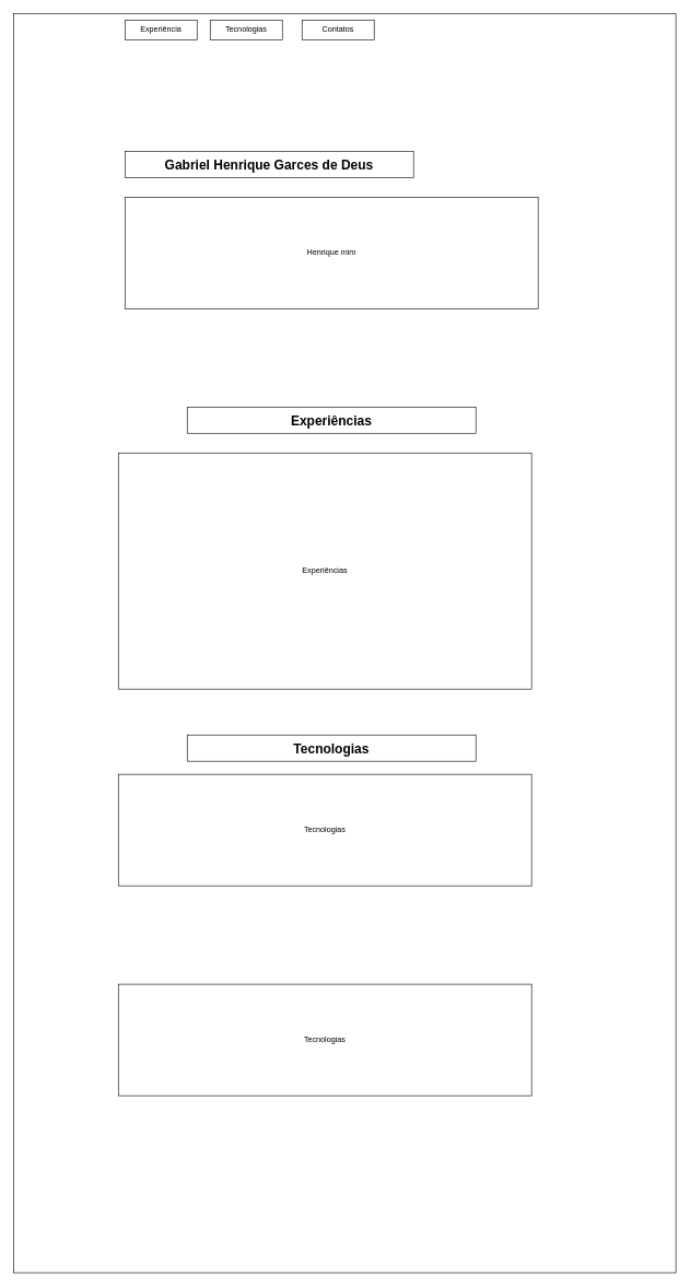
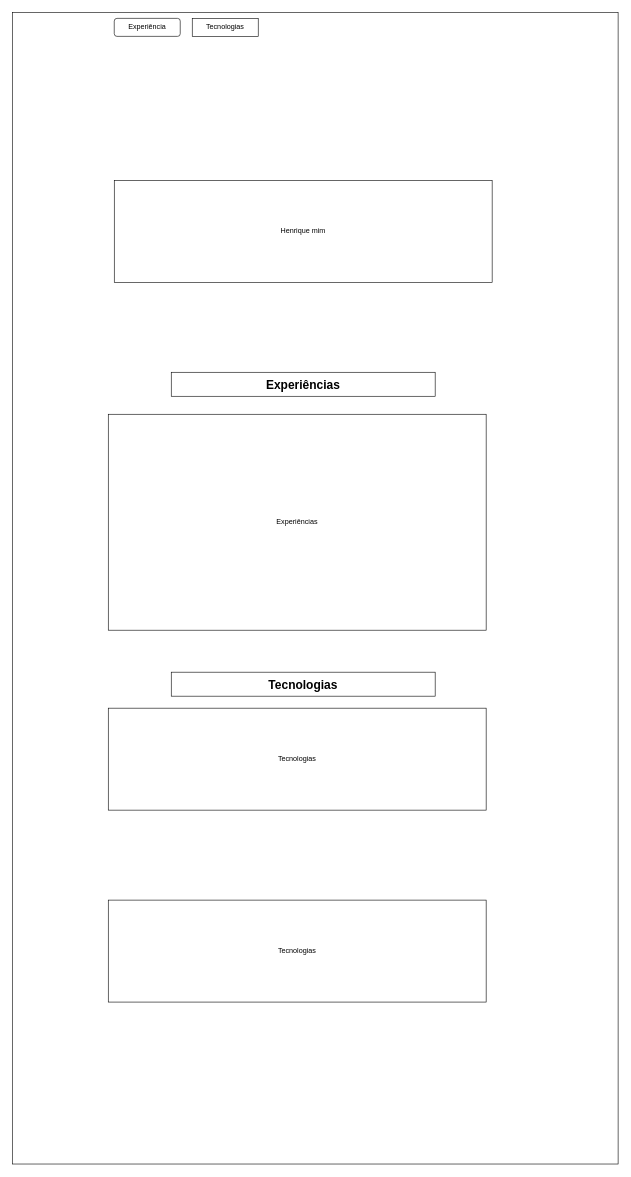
  <mxCell id="0" />
  <mxCell id="1" parent="0" />
  <mxCell id="2" value="" style="rounded=0;whiteSpace=wrap;html=1;" parent="1" vertex="1"><mxGeometry x="20" y="20" width="1010" height="1920" as="geometry" /></mxCell>
- <mxCell id="3" value="&lt;b&gt;&lt;font style=&quot;font-size: 20px;&quot;&gt;Gabriel Henrique Garces de Deus&lt;/font&gt;&lt;/b&gt;" style="rounded=0;whiteSpace=wrap;html=1;" parent="1" vertex="1"><mxGeometry x="190" y="230" width="440" height="40" as="geometry" /></mxCell>
  <mxCell id="4" value="Henrique mim" style="rounded=0;whiteSpace=wrap;html=1;" parent="1" vertex="1"><mxGeometry x="190" y="300" width="630" height="170" as="geometry" /></mxCell>
- <mxCell id="5" value="Experiência" style="rounded=0;whiteSpace=wrap;html=1;" vertex="1" parent="1"><mxGeometry x="190" y="30" width="110" height="30" as="geometry" /></mxCell>
+ <mxCell id="5" value="Experiência" style="whiteSpace=wrap;html=1;rounded=1;" vertex="1" parent="1"><mxGeometry x="190" y="30" width="110" height="30" as="geometry" /></mxCell>
  <mxCell id="6" value="Tecnologias" style="rounded=0;whiteSpace=wrap;html=1;" vertex="1" parent="1"><mxGeometry x="320" y="30" width="110" height="30" as="geometry" /></mxCell>
- <mxCell id="7" value="Contatos" style="rounded=0;whiteSpace=wrap;html=1;" vertex="1" parent="1"><mxGeometry x="460" y="30" width="110" height="30" as="geometry" /></mxCell>
  <mxCell id="8" value="&lt;b&gt;&lt;font style=&quot;font-size: 20px;&quot;&gt;Experiências&lt;/font&gt;&lt;/b&gt;" style="rounded=0;whiteSpace=wrap;html=1;" vertex="1" parent="1"><mxGeometry x="285" y="620" width="440" height="40" as="geometry" /></mxCell>
  <mxCell id="9" value="Experiências" style="rounded=0;whiteSpace=wrap;html=1;" vertex="1" parent="1"><mxGeometry x="180" y="690" width="630" height="360" as="geometry" /></mxCell>
  <mxCell id="10" value="&lt;b&gt;&lt;font style=&quot;font-size: 20px;&quot;&gt;Tecnologias&lt;/font&gt;&lt;/b&gt;" style="rounded=0;whiteSpace=wrap;html=1;" vertex="1" parent="1"><mxGeometry x="285" y="1120" width="440" height="40" as="geometry" /></mxCell>
  <mxCell id="11" value="Tecnologias" style="rounded=0;whiteSpace=wrap;html=1;" vertex="1" parent="1"><mxGeometry x="180" y="1180" width="630" height="170" as="geometry" /></mxCell>
  <mxCell id="12" value="Tecnologias" style="rounded=0;whiteSpace=wrap;html=1;" vertex="1" parent="1"><mxGeometry x="180" y="1500" width="630" height="170" as="geometry" /></mxCell>
